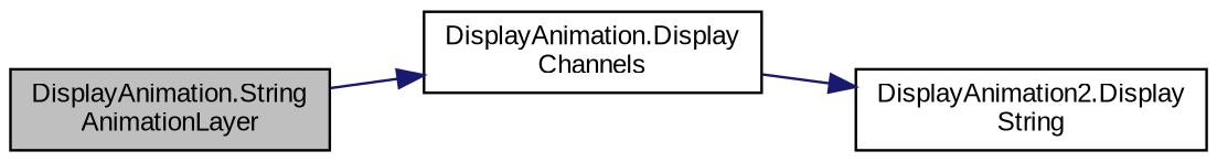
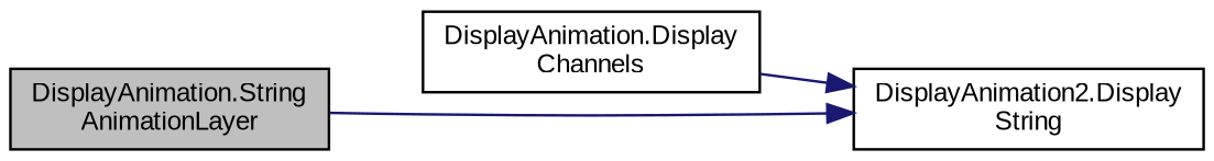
  digraph {
    fontname="Liberation Sans"
    rankdir=LR
    node [color=black fillcolor=white fontname="Liberation Sans" fontsize=10 shape=record style=filled]
    edge [color=midnightblue fontname="Liberation Sans" fontsize=10 labelfontname=Helvetica labelfontsize=10 style=solid]
    n1 [fillcolor=grey75 fontcolor=black height=0.2 label="DisplayAnimation.String\lAnimationLayer" width=0.4]
    n2 [height=0.2 label="DisplayAnimation.Display\lChannels" width=0.4]
    n3 [height=0.2 label="DisplayAnimation2.Display\lString" width=0.4]
-   n1 -> n2
+   n1 -> n3
    n2 -> n3
  }
